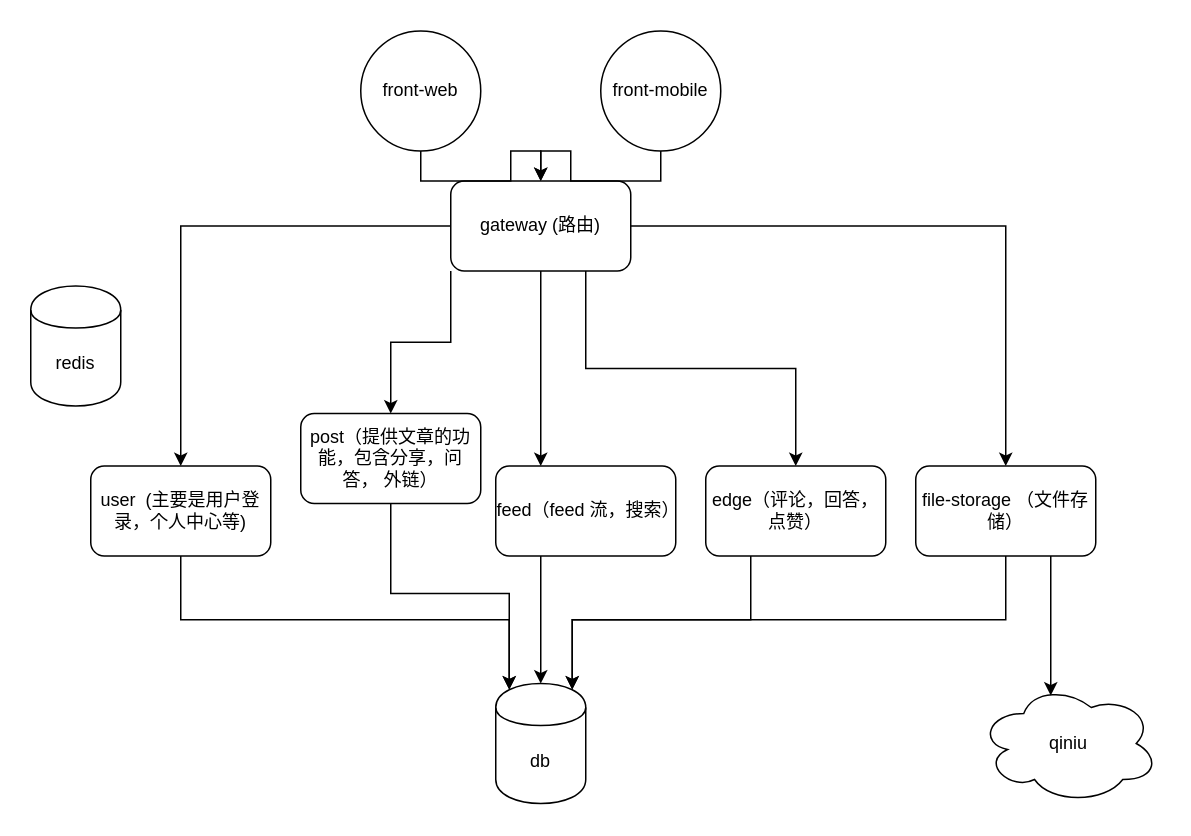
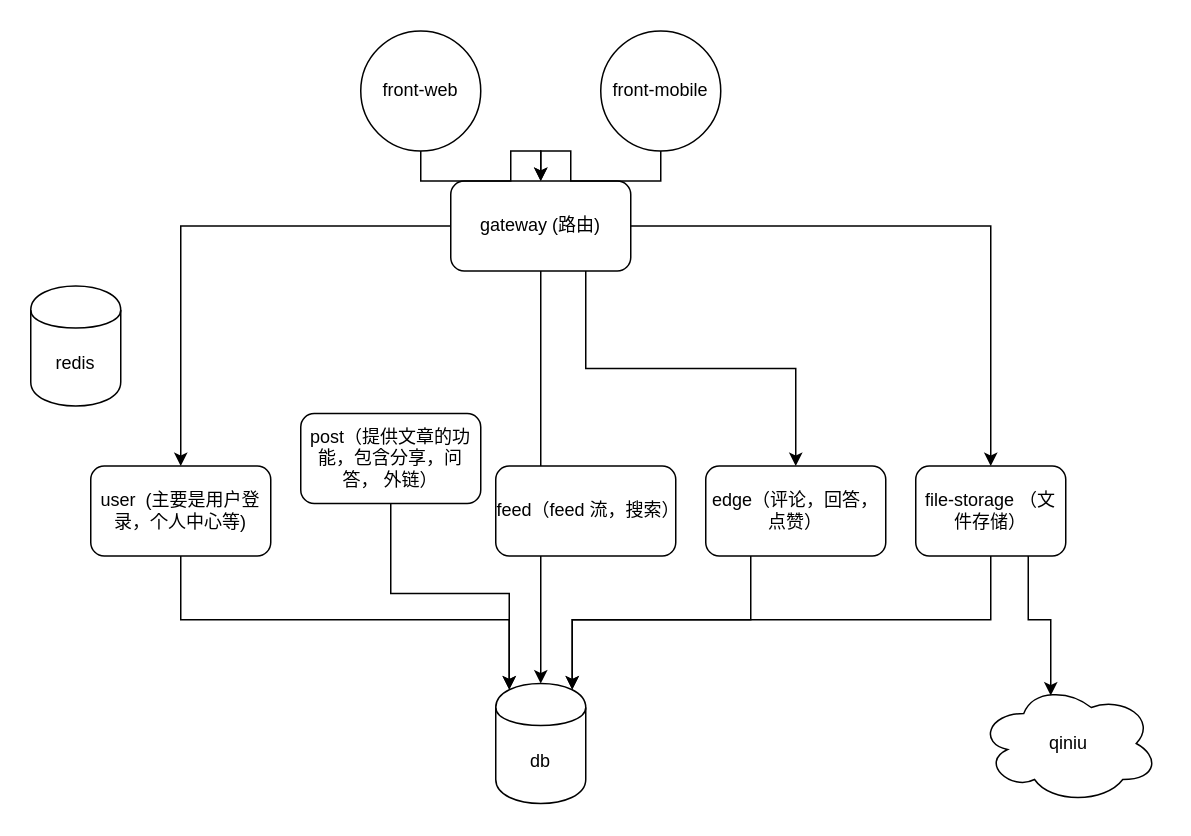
  <mxCell id="0" />
  <mxCell id="1" parent="0" />
  <mxCell id="2" value="" style="edgeStyle=orthogonalEdgeStyle;rounded=0;orthogonalLoop=1;jettySize=auto;html=1;" edge="1" parent="1" source="7" target="15"><mxGeometry relative="1" as="geometry" /></mxCell>
- <mxCell id="3" value="" style="edgeStyle=orthogonalEdgeStyle;rounded=0;orthogonalLoop=1;jettySize=auto;html=1;exitX=0;exitY=1;exitDx=0;exitDy=0;" edge="1" parent="1" source="7" target="11"><mxGeometry relative="1" as="geometry" /></mxCell>
- <mxCell id="4" style="edgeStyle=orthogonalEdgeStyle;rounded=0;orthogonalLoop=1;jettySize=auto;html=1;exitX=0.5;exitY=1;exitDx=0;exitDy=0;entryX=0.25;entryY=0;entryDx=0;entryDy=0;" edge="1" parent="1" source="7" target="13"><mxGeometry relative="1" as="geometry" /></mxCell>
+ <mxCell id="4" style="edgeStyle=orthogonalEdgeStyle;rounded=0;orthogonalLoop=1;jettySize=auto;html=1;exitX=0.5;exitY=1;exitDx=0;exitDy=0;entryX=0.25;entryY=0;entryDx=0;entryDy=0;endArrow=none;" edge="1" parent="1" source="7" target="13"><mxGeometry relative="1" as="geometry" /></mxCell>
  <mxCell id="5" style="edgeStyle=orthogonalEdgeStyle;rounded=0;orthogonalLoop=1;jettySize=auto;html=1;exitX=0.75;exitY=1;exitDx=0;exitDy=0;entryX=0.5;entryY=0;entryDx=0;entryDy=0;" edge="1" parent="1" source="7" target="9"><mxGeometry relative="1" as="geometry" /></mxCell>
  <mxCell id="6" style="edgeStyle=orthogonalEdgeStyle;rounded=0;orthogonalLoop=1;jettySize=auto;html=1;exitX=1;exitY=0.5;exitDx=0;exitDy=0;entryX=0.5;entryY=0;entryDx=0;entryDy=0;" edge="1" parent="1" source="7" target="25"><mxGeometry relative="1" as="geometry" /></mxCell>
  <mxCell id="7" value="gateway (路由)" style="rounded=1;whiteSpace=wrap;html=1;" vertex="1" parent="1"><mxGeometry x="300" y="120" width="120" height="60" as="geometry" /></mxCell>
  <mxCell id="8" style="edgeStyle=orthogonalEdgeStyle;rounded=0;orthogonalLoop=1;jettySize=auto;html=1;exitX=0.25;exitY=1;exitDx=0;exitDy=0;entryX=0.85;entryY=0.05;entryDx=0;entryDy=0;entryPerimeter=0;" edge="1" parent="1" source="9" target="22"><mxGeometry relative="1" as="geometry"><mxPoint x="360" y="430" as="targetPoint" /></mxGeometry></mxCell>
  <mxCell id="9" value="edge（评论，回答，点赞）" style="rounded=1;whiteSpace=wrap;html=1;" vertex="1" parent="1"><mxGeometry x="470" y="310" width="120" height="60" as="geometry" /></mxCell>
  <mxCell id="10" style="edgeStyle=orthogonalEdgeStyle;rounded=0;orthogonalLoop=1;jettySize=auto;html=1;exitX=0.5;exitY=1;exitDx=0;exitDy=0;entryX=0.15;entryY=0.05;entryDx=0;entryDy=0;entryPerimeter=0;" edge="1" parent="1" source="11" target="22"><mxGeometry relative="1" as="geometry" /></mxCell>
  <mxCell id="11" value="post（提供文章的功能，包含分享，问答， 外链）" style="rounded=1;whiteSpace=wrap;html=1;" vertex="1" parent="1"><mxGeometry x="200" y="275" width="120" height="60" as="geometry" /></mxCell>
  <mxCell id="12" style="edgeStyle=orthogonalEdgeStyle;rounded=0;orthogonalLoop=1;jettySize=auto;html=1;exitX=0.25;exitY=1;exitDx=0;exitDy=0;" edge="1" parent="1" source="13" target="22"><mxGeometry relative="1" as="geometry" /></mxCell>
  <mxCell id="13" value="feed（feed 流，搜索）" style="rounded=1;whiteSpace=wrap;html=1;" vertex="1" parent="1"><mxGeometry x="330" y="310" width="120" height="60" as="geometry" /></mxCell>
  <mxCell id="14" style="edgeStyle=orthogonalEdgeStyle;rounded=0;orthogonalLoop=1;jettySize=auto;html=1;exitX=0.5;exitY=1;exitDx=0;exitDy=0;entryX=0.15;entryY=0.05;entryDx=0;entryDy=0;entryPerimeter=0;" edge="1" parent="1" source="15" target="22"><mxGeometry relative="1" as="geometry" /></mxCell>
  <mxCell id="15" value="user&amp;nbsp; (主要是用户登录，个人中心等)" style="rounded=1;whiteSpace=wrap;html=1;" vertex="1" parent="1"><mxGeometry x="60" y="310" width="120" height="60" as="geometry" /></mxCell>
  <mxCell id="16" style="edgeStyle=orthogonalEdgeStyle;rounded=0;orthogonalLoop=1;jettySize=auto;html=1;exitX=0.5;exitY=1;exitDx=0;exitDy=0;" edge="1" parent="1" source="17" target="7"><mxGeometry relative="1" as="geometry" /></mxCell>
  <mxCell id="17" value="front-web" style="ellipse;whiteSpace=wrap;html=1;aspect=fixed;" vertex="1" parent="1"><mxGeometry x="240" y="20" width="80" height="80" as="geometry" /></mxCell>
  <mxCell id="18" style="edgeStyle=orthogonalEdgeStyle;rounded=0;orthogonalLoop=1;jettySize=auto;html=1;exitX=0.5;exitY=1;exitDx=0;exitDy=0;" edge="1" parent="1" source="19" target="7"><mxGeometry relative="1" as="geometry" /></mxCell>
  <mxCell id="19" value="front-mobile" style="ellipse;whiteSpace=wrap;html=1;aspect=fixed;" vertex="1" parent="1"><mxGeometry x="400" y="20" width="80" height="80" as="geometry" /></mxCell>
  <mxCell id="20" value="redis" style="shape=cylinder;whiteSpace=wrap;html=1;boundedLbl=1;backgroundOutline=1;" vertex="1" parent="1"><mxGeometry x="20" y="190" width="60" height="80" as="geometry" /></mxCell>
  <mxCell id="21" value="qiniu" style="ellipse;shape=cloud;whiteSpace=wrap;html=1;" vertex="1" parent="1"><mxGeometry x="652" y="455" width="120" height="80" as="geometry" /></mxCell>
  <mxCell id="22" value="db" style="shape=cylinder;whiteSpace=wrap;html=1;boundedLbl=1;backgroundOutline=1;" vertex="1" parent="1"><mxGeometry x="330" y="455" width="60" height="80" as="geometry" /></mxCell>
  <mxCell id="23" style="edgeStyle=orthogonalEdgeStyle;rounded=0;orthogonalLoop=1;jettySize=auto;html=1;exitX=0.75;exitY=1;exitDx=0;exitDy=0;entryX=0.4;entryY=0.1;entryDx=0;entryDy=0;entryPerimeter=0;" edge="1" parent="1" source="25" target="21"><mxGeometry relative="1" as="geometry" /></mxCell>
  <mxCell id="24" style="edgeStyle=orthogonalEdgeStyle;rounded=0;orthogonalLoop=1;jettySize=auto;html=1;exitX=0.5;exitY=1;exitDx=0;exitDy=0;entryX=0.85;entryY=0.05;entryDx=0;entryDy=0;entryPerimeter=0;" edge="1" parent="1" source="25" target="22"><mxGeometry relative="1" as="geometry" /></mxCell>
- <mxCell id="25" value="file-storage （文件存储）" style="rounded=1;whiteSpace=wrap;html=1;" vertex="1" parent="1"><mxGeometry x="610" y="310" width="120" height="60" as="geometry" /></mxCell>
+ <mxCell id="25" value="file-storage （文件存储）" style="rounded=1;whiteSpace=wrap;html=1;" vertex="1" parent="1"><mxGeometry x="610" y="310" width="100" height="60" as="geometry" /></mxCell>
